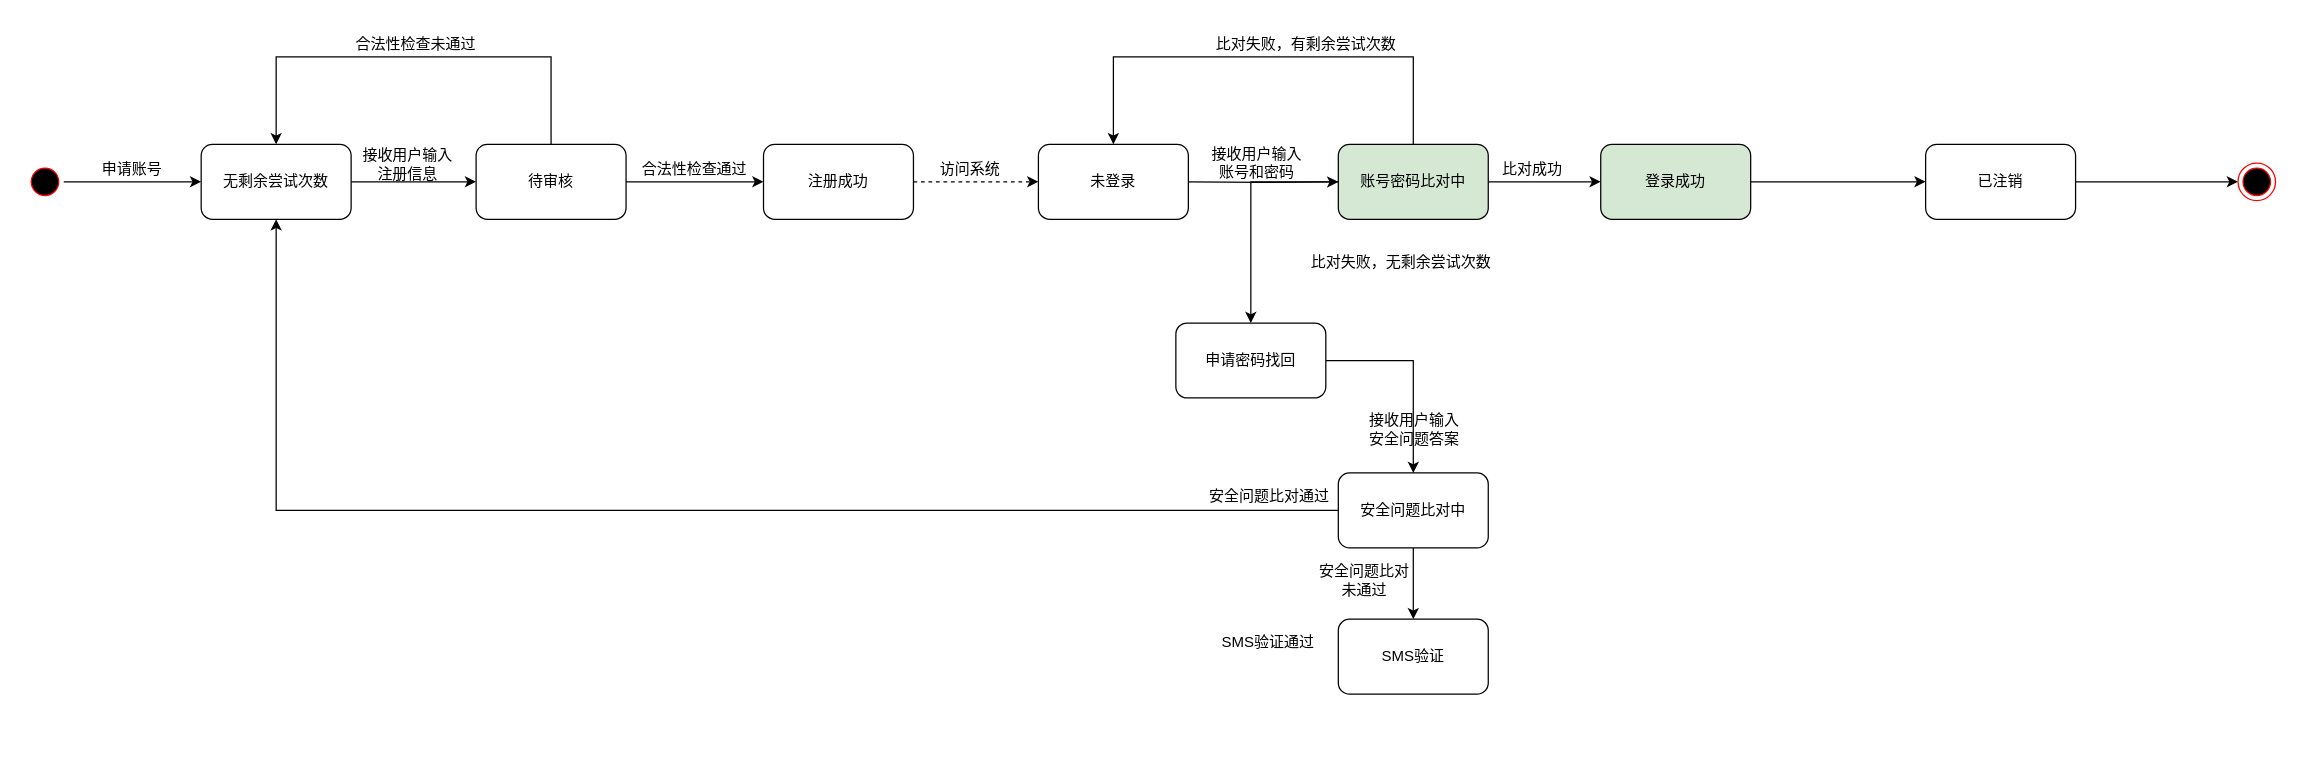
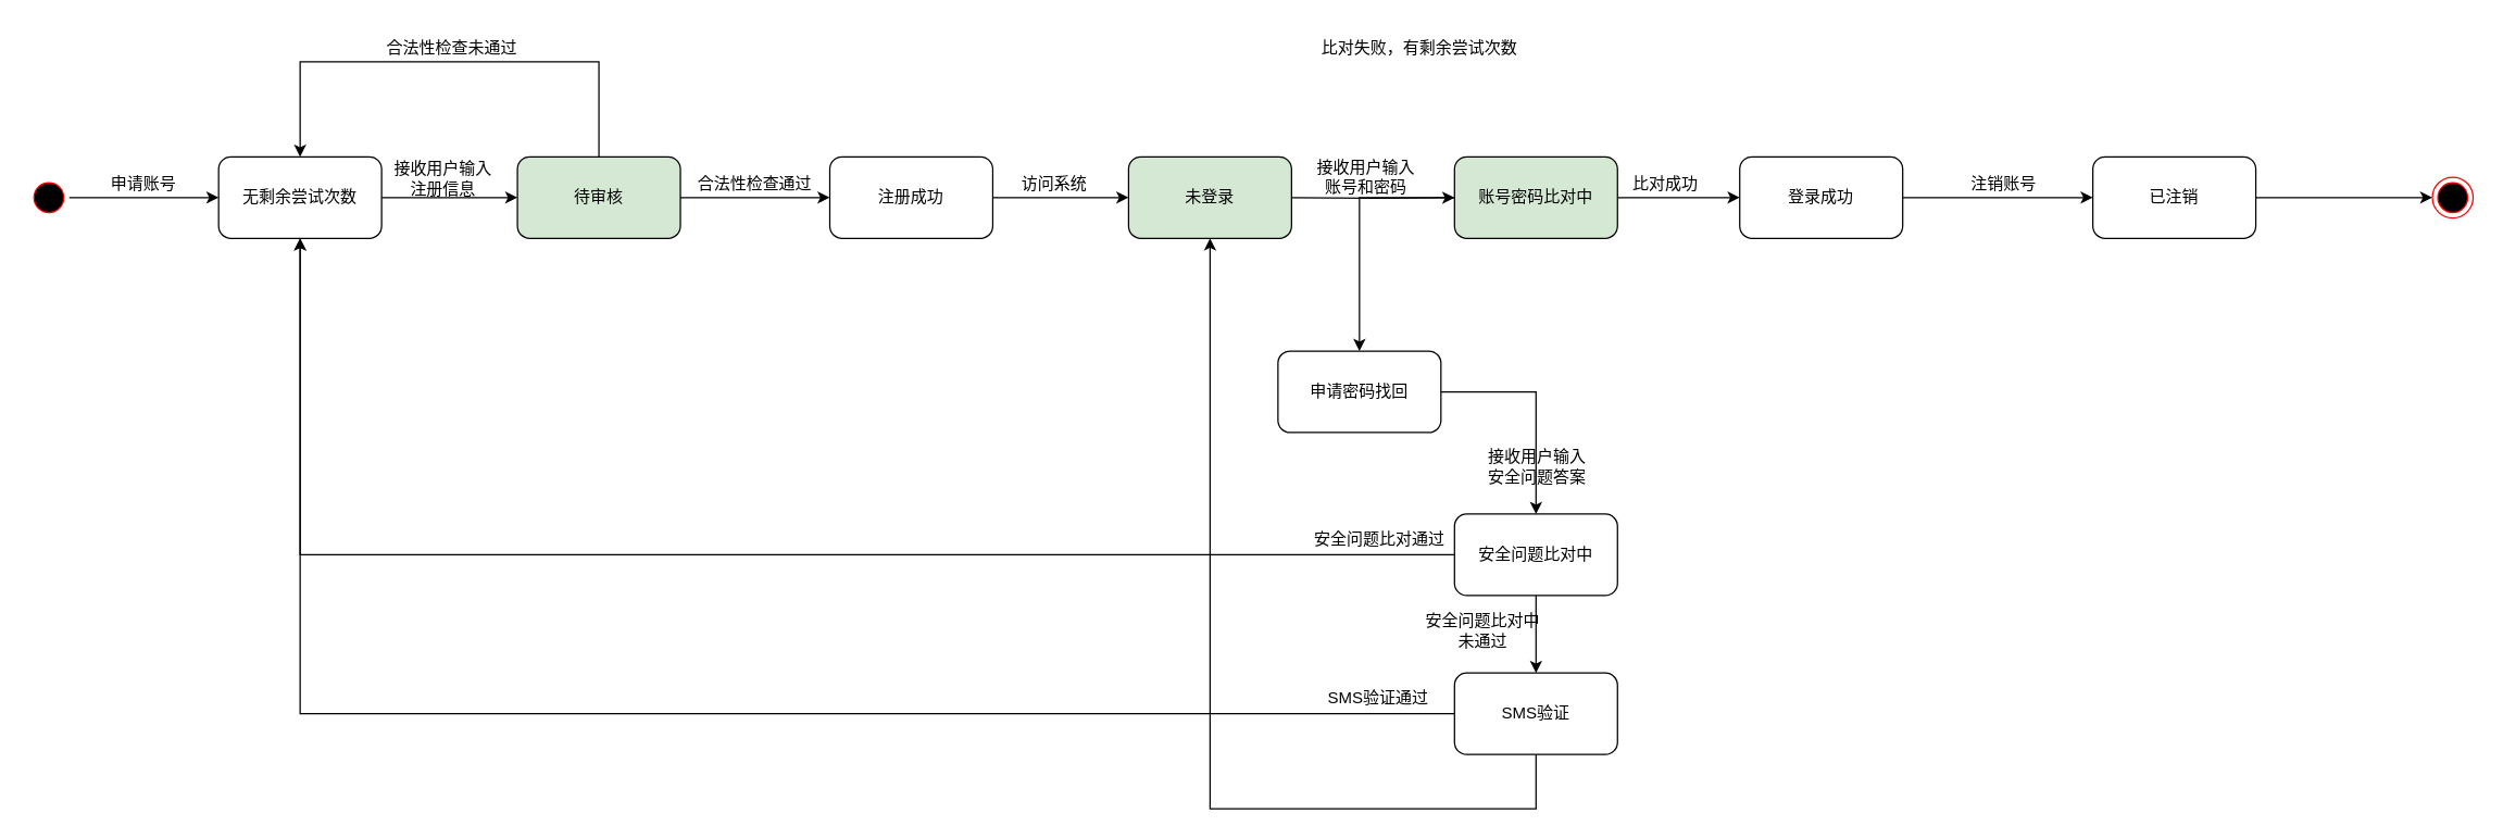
  <mxCell id="0" />
  <mxCell id="1" parent="0" />
  <mxCell id="2" style="edgeStyle=orthogonalEdgeStyle;rounded=0;orthogonalLoop=1;jettySize=auto;html=1;entryX=0;entryY=0.5;entryDx=0;entryDy=0;" parent="1" source="3" target="9" edge="1"><mxGeometry relative="1" as="geometry" /></mxCell>
  <mxCell id="3" value="无剩余尝试次数" style="rounded=1;whiteSpace=wrap;html=1;" parent="1" vertex="1"><mxGeometry x="160" y="115" width="120" height="60" as="geometry" /></mxCell>
  <mxCell id="4" style="edgeStyle=orthogonalEdgeStyle;rounded=0;orthogonalLoop=1;jettySize=auto;html=1;" parent="1" source="5" target="3" edge="1"><mxGeometry relative="1" as="geometry" /></mxCell>
  <mxCell id="5" value="" style="ellipse;html=1;shape=startState;fillColor=#000000;strokeColor=#ff0000;" parent="1" vertex="1"><mxGeometry x="20" y="130" width="30" height="30" as="geometry" /></mxCell>
  <mxCell id="6" value="申请账号" style="text;html=1;strokeColor=none;fillColor=none;align=center;verticalAlign=middle;whiteSpace=wrap;rounded=0;" parent="1" vertex="1"><mxGeometry x="40" y="120" width="130" height="30" as="geometry" /></mxCell>
  <mxCell id="7" style="edgeStyle=orthogonalEdgeStyle;rounded=0;orthogonalLoop=1;jettySize=auto;html=1;" parent="1" source="9" target="12" edge="1"><mxGeometry relative="1" as="geometry" /></mxCell>
  <mxCell id="8" style="edgeStyle=orthogonalEdgeStyle;rounded=0;orthogonalLoop=1;jettySize=auto;html=1;exitX=0.5;exitY=0;exitDx=0;exitDy=0;entryX=0.5;entryY=0;entryDx=0;entryDy=0;" parent="1" source="9" target="3" edge="1"><mxGeometry relative="1" as="geometry"><Array as="points"><mxPoint x="440" y="45" /><mxPoint x="220" y="45" /></Array></mxGeometry></mxCell>
- <mxCell id="9" value="待审核" style="rounded=1;whiteSpace=wrap;html=1;" parent="1" vertex="1"><mxGeometry x="380" y="115" width="120" height="60" as="geometry" /></mxCell>
+ <mxCell id="9" value="待审核" style="rounded=1;whiteSpace=wrap;html=1;fillColor=#d5e8d4;" parent="1" vertex="1"><mxGeometry x="380" y="115" width="120" height="60" as="geometry" /></mxCell>
  <mxCell id="10" value="接收用户输入&lt;br&gt;注册信息" style="text;html=1;align=center;verticalAlign=middle;resizable=0;points=[];autosize=1;strokeColor=none;fillColor=none;" parent="1" vertex="1"><mxGeometry x="275" y="111" width="100" height="40" as="geometry" /></mxCell>
- <mxCell id="11" style="edgeStyle=orthogonalEdgeStyle;rounded=0;orthogonalLoop=1;jettySize=auto;html=1;entryX=0;entryY=0.5;entryDx=0;entryDy=0;dashed=1;" parent="1" source="12" target="13" edge="1"><mxGeometry relative="1" as="geometry" /></mxCell>
+ <mxCell id="11" style="edgeStyle=orthogonalEdgeStyle;rounded=0;orthogonalLoop=1;jettySize=auto;html=1;entryX=0;entryY=0.5;entryDx=0;entryDy=0;" parent="1" source="12" target="13" edge="1"><mxGeometry relative="1" as="geometry" /></mxCell>
  <mxCell id="12" value="注册成功" style="rounded=1;whiteSpace=wrap;html=1;" parent="1" vertex="1"><mxGeometry x="610" y="115" width="120" height="60" as="geometry" /></mxCell>
- <mxCell id="13" value="未登录" style="rounded=1;whiteSpace=wrap;html=1;" parent="1" vertex="1"><mxGeometry x="830" y="115" width="120" height="60" as="geometry" /></mxCell>
+ <mxCell id="13" value="未登录" style="rounded=1;whiteSpace=wrap;html=1;fillColor=#d5e8d4;" parent="1" vertex="1"><mxGeometry x="830" y="115" width="120" height="60" as="geometry" /></mxCell>
  <mxCell id="14" value="访问系统" style="text;html=1;align=center;verticalAlign=middle;resizable=0;points=[];autosize=1;strokeColor=none;fillColor=none;" parent="1" vertex="1"><mxGeometry x="740" y="120" width="70" height="30" as="geometry" /></mxCell>
  <mxCell id="15" value="合法性检查通过" style="text;html=1;strokeColor=none;fillColor=none;align=center;verticalAlign=middle;whiteSpace=wrap;rounded=0;" parent="1" vertex="1"><mxGeometry x="490" y="120" width="130" height="30" as="geometry" /></mxCell>
  <mxCell id="16" style="edgeStyle=orthogonalEdgeStyle;rounded=0;orthogonalLoop=1;jettySize=auto;html=1;" parent="1" target="20" edge="1"><mxGeometry relative="1" as="geometry"><mxPoint x="950" y="145" as="sourcePoint" /></mxGeometry></mxCell>
  <mxCell id="17" style="edgeStyle=orthogonalEdgeStyle;rounded=0;orthogonalLoop=1;jettySize=auto;html=1;entryX=0;entryY=0.5;entryDx=0;entryDy=0;" parent="1" source="20" target="22" edge="1"><mxGeometry relative="1" as="geometry" /></mxCell>
- <mxCell id="18" style="edgeStyle=orthogonalEdgeStyle;rounded=0;orthogonalLoop=1;jettySize=auto;html=1;entryX=0.5;entryY=0;entryDx=0;entryDy=0;" parent="1" source="20" target="13" edge="1"><mxGeometry relative="1" as="geometry"><Array as="points"><mxPoint x="1130" y="45" /><mxPoint x="890" y="45" /></Array></mxGeometry></mxCell>
  <mxCell id="19" style="edgeStyle=orthogonalEdgeStyle;rounded=0;orthogonalLoop=1;jettySize=auto;html=1;entryX=0.5;entryY=0;entryDx=0;entryDy=0;" edge="1" parent="1" source="20" target="29"><mxGeometry relative="1" as="geometry" /></mxCell>
  <mxCell id="20" value="账号密码比对中" style="rounded=1;whiteSpace=wrap;html=1;fillColor=#d5e8d4;" parent="1" vertex="1"><mxGeometry x="1070" y="115" width="120" height="60" as="geometry" /></mxCell>
  <mxCell id="21" style="edgeStyle=orthogonalEdgeStyle;rounded=0;orthogonalLoop=1;jettySize=auto;html=1;entryX=0;entryY=0.5;entryDx=0;entryDy=0;" edge="1" parent="1" source="22" target="41"><mxGeometry relative="1" as="geometry" /></mxCell>
- <mxCell id="22" value="登录成功" style="rounded=1;whiteSpace=wrap;html=1;fillColor=#d5e8d4;" parent="1" vertex="1"><mxGeometry x="1280" y="115" width="120" height="60" as="geometry" /></mxCell>
+ <mxCell id="22" value="登录成功" style="rounded=1;whiteSpace=wrap;html=1;" parent="1" vertex="1"><mxGeometry x="1280" y="115" width="120" height="60" as="geometry" /></mxCell>
  <mxCell id="23" value="比对成功" style="text;html=1;align=center;verticalAlign=middle;resizable=0;points=[];autosize=1;strokeColor=none;fillColor=none;" parent="1" vertex="1"><mxGeometry x="1190" y="120" width="70" height="30" as="geometry" /></mxCell>
  <mxCell id="24" value="接收用户输入&lt;br&gt;账号和密码" style="text;html=1;strokeColor=none;fillColor=none;align=center;verticalAlign=middle;whiteSpace=wrap;rounded=0;" parent="1" vertex="1"><mxGeometry x="940" y="115" width="130" height="30" as="geometry" /></mxCell>
  <mxCell id="25" value="合法性检查未通过" style="text;html=1;strokeColor=none;fillColor=none;align=center;verticalAlign=middle;whiteSpace=wrap;rounded=0;" parent="1" vertex="1"><mxGeometry x="257" y="20" width="150" height="30" as="geometry" /></mxCell>
- <mxCell id="26" value="比对失败，无剩余尝试次数" style="text;html=1;strokeColor=none;fillColor=none;align=center;verticalAlign=middle;whiteSpace=wrap;rounded=0;" parent="1" vertex="1"><mxGeometry x="1035.5" y="195" width="169" height="30" as="geometry" /></mxCell>
  <mxCell id="27" value="比对失败，有剩余尝试次数" style="text;html=1;strokeColor=none;fillColor=none;align=center;verticalAlign=middle;whiteSpace=wrap;rounded=0;" parent="1" vertex="1"><mxGeometry x="960" y="20" width="169" height="30" as="geometry" /></mxCell>
  <mxCell id="28" style="edgeStyle=orthogonalEdgeStyle;rounded=0;orthogonalLoop=1;jettySize=auto;html=1;" parent="1" source="29" target="32" edge="1"><mxGeometry relative="1" as="geometry" /></mxCell>
  <mxCell id="29" value="申请密码找回" style="rounded=1;whiteSpace=wrap;html=1;" parent="1" vertex="1"><mxGeometry x="940" y="258" width="120" height="60" as="geometry" /></mxCell>
  <mxCell id="30" style="edgeStyle=orthogonalEdgeStyle;rounded=0;orthogonalLoop=1;jettySize=auto;html=1;exitX=0;exitY=0.5;exitDx=0;exitDy=0;entryX=0.5;entryY=1;entryDx=0;entryDy=0;" edge="1" parent="1" source="32" target="3"><mxGeometry relative="1" as="geometry" /></mxCell>
  <mxCell id="31" style="edgeStyle=orthogonalEdgeStyle;rounded=0;orthogonalLoop=1;jettySize=auto;html=1;" edge="1" parent="1" source="32" target="37"><mxGeometry relative="1" as="geometry" /></mxCell>
  <mxCell id="32" value="安全问题比对中" style="rounded=1;whiteSpace=wrap;html=1;" parent="1" vertex="1"><mxGeometry x="1070" y="378" width="120" height="60" as="geometry" /></mxCell>
  <mxCell id="33" value="接收用户输入&lt;br&gt;安全问题答案" style="text;html=1;strokeColor=none;fillColor=none;align=center;verticalAlign=middle;whiteSpace=wrap;rounded=0;" parent="1" vertex="1"><mxGeometry x="1085.5" y="328" width="90" height="30" as="geometry" /></mxCell>
  <mxCell id="34" value="安全问题比对通过" style="text;html=1;strokeColor=none;fillColor=none;align=center;verticalAlign=middle;whiteSpace=wrap;rounded=0;" vertex="1" parent="1"><mxGeometry x="930" y="382" width="170" height="30" as="geometry" /></mxCell>
+ <mxCell id="35" style="edgeStyle=orthogonalEdgeStyle;rounded=0;orthogonalLoop=1;jettySize=auto;html=1;entryX=0.5;entryY=1;entryDx=0;entryDy=0;" edge="1" parent="1" source="37" target="3"><mxGeometry relative="1" as="geometry" /></mxCell>
+ <mxCell id="36" style="edgeStyle=orthogonalEdgeStyle;rounded=0;orthogonalLoop=1;jettySize=auto;html=1;entryX=0.5;entryY=1;entryDx=0;entryDy=0;" edge="1" parent="1" source="37" target="13"><mxGeometry relative="1" as="geometry"><Array as="points"><mxPoint x="1130" y="595" /><mxPoint x="890" y="595" /></Array></mxGeometry></mxCell>
  <mxCell id="37" value="SMS验证" style="rounded=1;whiteSpace=wrap;html=1;" vertex="1" parent="1"><mxGeometry x="1070" y="495" width="120" height="60" as="geometry" /></mxCell>
- <mxCell id="38" value="安全问题比对&lt;br&gt;未通过" style="text;html=1;strokeColor=none;fillColor=none;align=center;verticalAlign=middle;whiteSpace=wrap;rounded=0;" vertex="1" parent="1"><mxGeometry x="1005.5" y="449" width="170" height="30" as="geometry" /></mxCell>
+ <mxCell id="38" value="安全问题比对中&lt;br&gt;未通过" style="text;html=1;strokeColor=none;fillColor=none;align=center;verticalAlign=middle;whiteSpace=wrap;rounded=0;" vertex="1" parent="1"><mxGeometry x="1005.5" y="449" width="170" height="30" as="geometry" /></mxCell>
  <mxCell id="39" value="SMS验证通过" style="text;html=1;strokeColor=none;fillColor=none;align=center;verticalAlign=middle;whiteSpace=wrap;rounded=0;" vertex="1" parent="1"><mxGeometry x="929" y="499" width="170" height="30" as="geometry" /></mxCell>
  <mxCell id="40" style="edgeStyle=orthogonalEdgeStyle;rounded=0;orthogonalLoop=1;jettySize=auto;html=1;entryX=0;entryY=0.5;entryDx=0;entryDy=0;" edge="1" parent="1" source="41" target="43"><mxGeometry relative="1" as="geometry" /></mxCell>
  <mxCell id="41" value="已注销" style="rounded=1;whiteSpace=wrap;html=1;" vertex="1" parent="1"><mxGeometry x="1540" y="115" width="120" height="60" as="geometry" /></mxCell>
+ <mxCell id="42" value="注销账号" style="text;html=1;align=center;verticalAlign=middle;resizable=0;points=[];autosize=1;strokeColor=none;fillColor=none;" vertex="1" parent="1"><mxGeometry x="1439" y="120" width="70" height="30" as="geometry" /></mxCell>
  <mxCell id="43" value="" style="ellipse;html=1;shape=endState;fillColor=#000000;strokeColor=#ff0000;" vertex="1" parent="1"><mxGeometry x="1790" y="130" width="30" height="30" as="geometry" /></mxCell>
